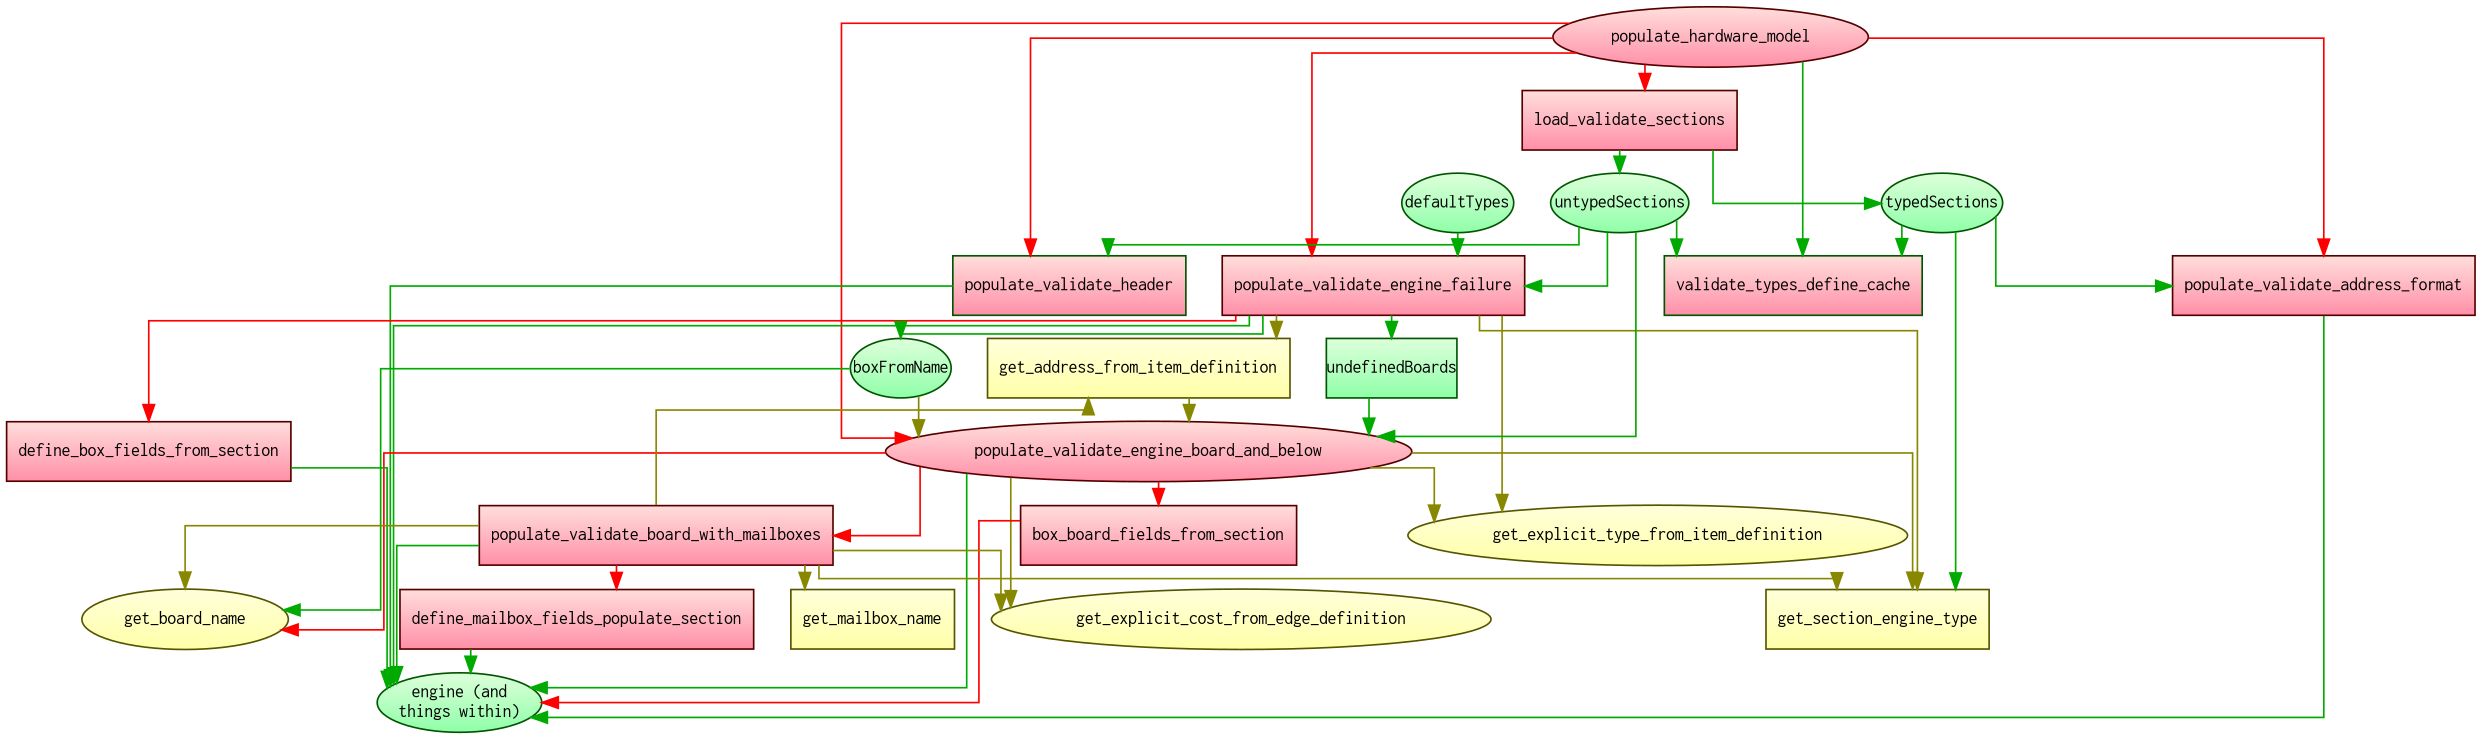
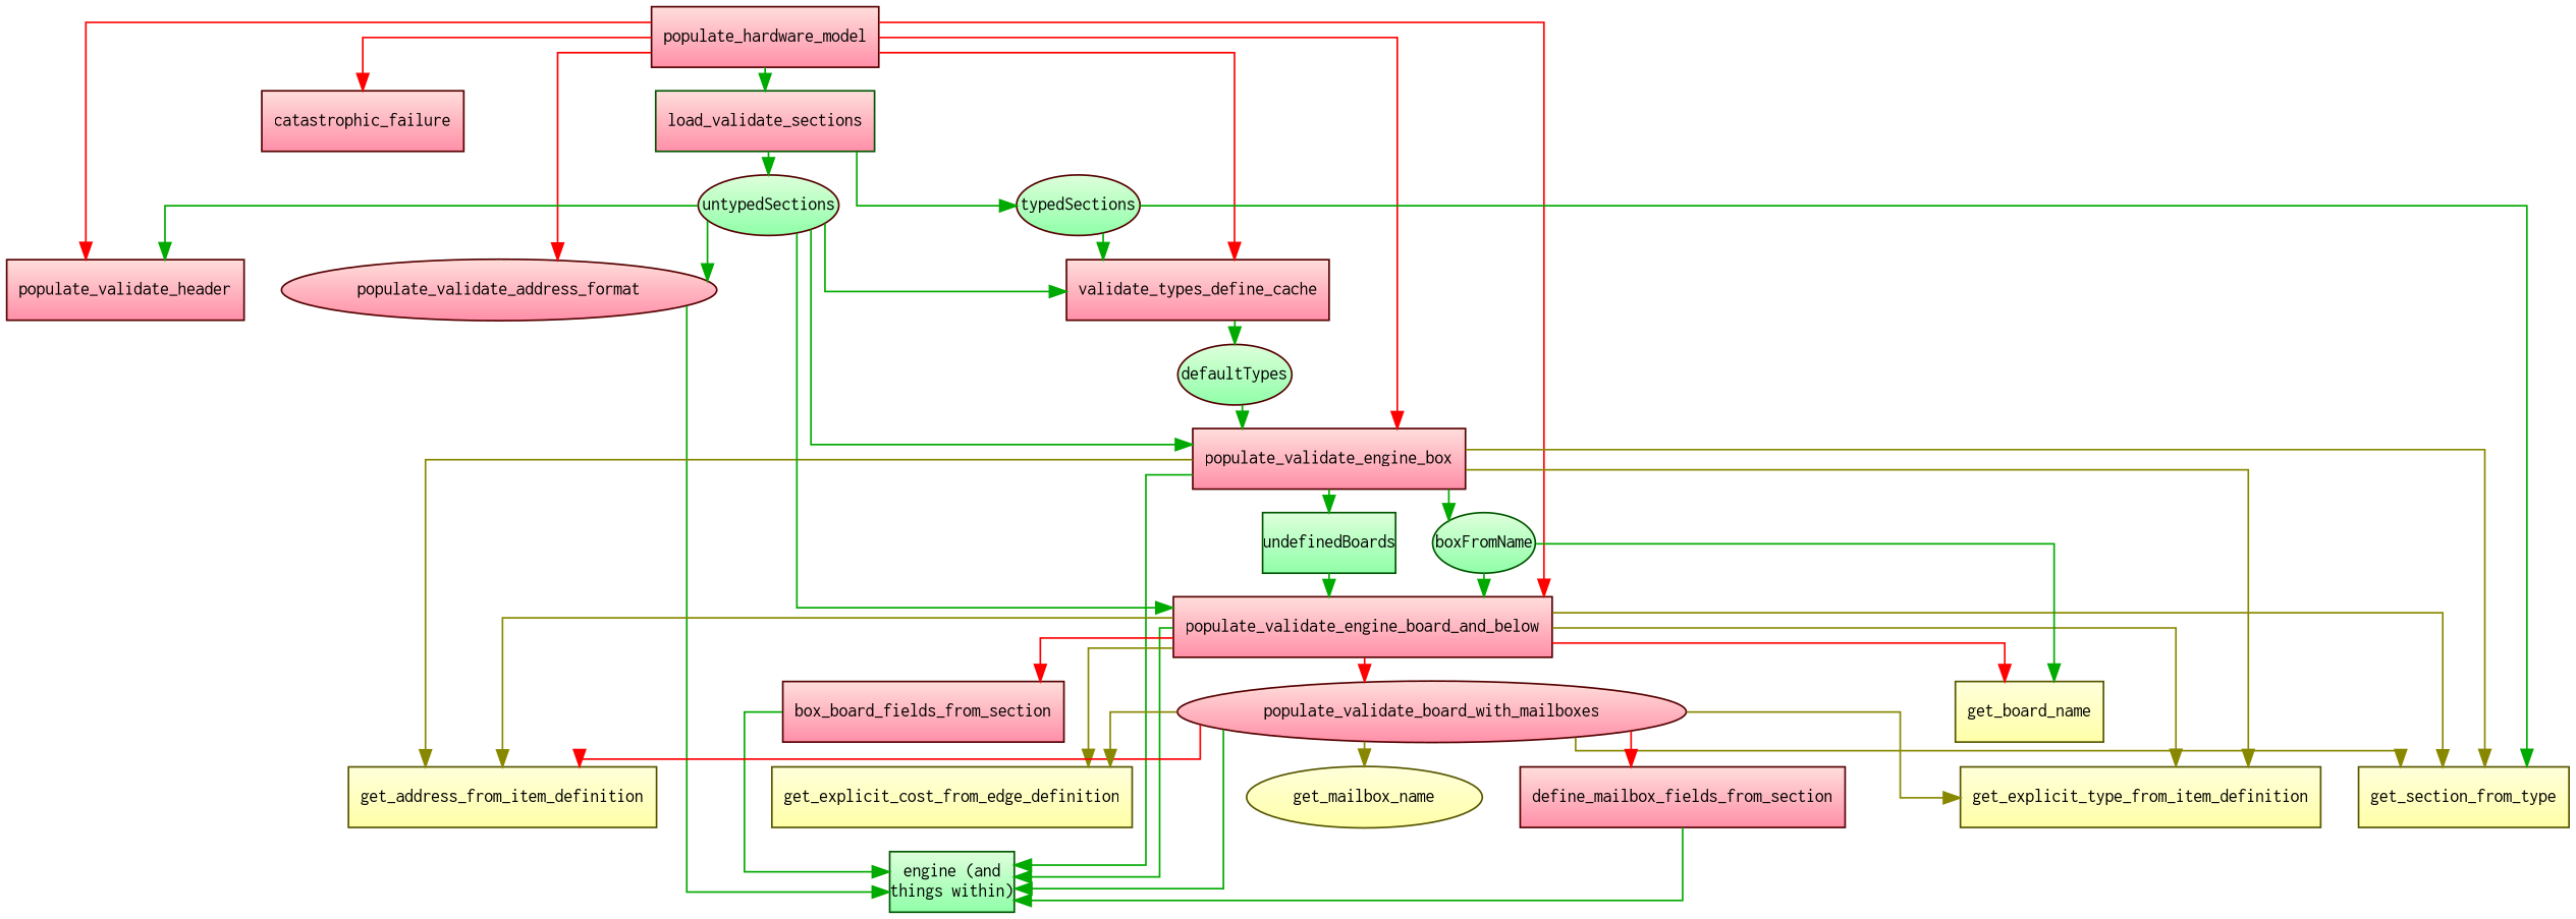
  digraph {
    fontname=Inconsolata
    fontsize=11
    nodesep=0.3
    rankdir=UD
    ranksep=0.2
    splines=ortho
    node [color="#550000" fillcolor="#ffdedb:#ff8fa8" fontname=Inconsolata fontsize=11 gradientangle=270 margin=0.1 shape=rect style=filled]
    edge [color="#00aa00"]
-   populate_hardware_model [shape=ellipse]
-   load_validate_sections
-   populate_validate_header [color="#005500"]
-   populate_validate_address_format
-   validate_types_define_cache [color="#005500"]
-   populate_validate_engine_box [label=populate_validate_engine_failure]
-   populate_validate_engine_board_and_below [shape=ellipse]
-   untypedSections [color="#005500" fillcolor="#deffdb:#8fffa8" margin=0 shape=ellipse]
-   typedSections [color="#005500" fillcolor="#deffdb:#8fffa8" margin=0 shape=ellipse]
-   n11 [color="#005500" fillcolor="#deffdb:#8fffa8" label="engine (and\nthings within)" margin=0 shape=ellipse]
-   defaultTypes [color="#005500" fillcolor="#deffdb:#8fffa8" margin=0 shape=ellipse]
-   define_box_fields_from_section
-   get_explicit_type_from_item_definition [color="#555500" fillcolor="#ffffdb:#ffffa8" shape=ellipse]
-   get_section_from_type [color="#555500" fillcolor="#ffffdb:#ffffa8" label=get_section_engine_type]
+   populate_hardware_model
+   catastrophic_failure
+   load_validate_sections [color="#005500"]
+   populate_validate_header
+   populate_validate_address_format [shape=ellipse]
+   validate_types_define_cache
+   populate_validate_engine_box
+   populate_validate_engine_board_and_below
+   untypedSections [fillcolor="#deffdb:#8fffa8" margin=0 shape=ellipse]
+   typedSections [fillcolor="#deffdb:#8fffa8" margin=0 shape=ellipse]
+   n11 [color="#005500" fillcolor="#deffdb:#8fffa8" label="engine (and\nthings within)" margin=0 shape=box]
+   defaultTypes [fillcolor="#deffdb:#8fffa8" margin=0 shape=ellipse]
+   get_explicit_type_from_item_definition [color="#555500" fillcolor="#ffffdb:#ffffa8"]
+   get_section_from_type [color="#555500" fillcolor="#ffffdb:#ffffa8"]
    get_address_from_item_definition [color="#555500" fillcolor="#ffffdb:#ffffa8"]
    boxFromName [color="#005500" fillcolor="#deffdb:#8fffa8" margin=0 shape=ellipse]
    undefinedBoards [color="#005500" fillcolor="#deffdb:#8fffa8" margin=0 shape=box]
    n19 [label=box_board_fields_from_section]
-   populate_validate_board_with_mailboxes
-   get_board_name [color="#555500" fillcolor="#ffffdb:#ffffa8" shape=ellipse]
-   get_explicit_cost_from_edge_definition [color="#555500" fillcolor="#ffffdb:#ffffa8" shape=ellipse]
-   define_mailbox_fields_from_section [label=define_mailbox_fields_populate_section]
-   get_mailbox_name [color="#555500" fillcolor="#ffffdb:#ffffa8"]
-   populate_hardware_model -> load_validate_sections [color="#ff0000"]
+   populate_validate_board_with_mailboxes [shape=ellipse]
+   get_board_name [color="#555500" fillcolor="#ffffdb:#ffffa8"]
+   get_explicit_cost_from_edge_definition [color="#555500" fillcolor="#ffffdb:#ffffa8"]
+   define_mailbox_fields_from_section
+   get_mailbox_name [color="#555500" fillcolor="#ffffdb:#ffffa8" shape=ellipse]
+   populate_hardware_model -> catastrophic_failure [color="#ff0000"]
+   populate_hardware_model -> load_validate_sections
    populate_hardware_model -> populate_validate_header [color="#ff0000"]
    populate_hardware_model -> populate_validate_address_format [color="#ff0000"]
-   populate_hardware_model -> validate_types_define_cache
+   populate_hardware_model -> validate_types_define_cache [color="#ff0000"]
    populate_hardware_model -> populate_validate_engine_box [color="#ff0000"]
    populate_hardware_model -> populate_validate_engine_board_and_below [color="#ff0000"]
    load_validate_sections -> untypedSections
    load_validate_sections -> typedSections
-   populate_validate_header -> n11
    populate_validate_address_format -> n11
+   validate_types_define_cache -> defaultTypes
    populate_validate_engine_box -> n11
-   populate_validate_engine_box -> define_box_fields_from_section [color="#ff0000"]
    populate_validate_engine_box -> get_explicit_type_from_item_definition [color="#888800"]
    populate_validate_engine_box -> get_section_from_type [color="#888800"]
    populate_validate_engine_box -> get_address_from_item_definition [color="#888800"]
    populate_validate_engine_box -> boxFromName
    populate_validate_engine_box -> undefinedBoards
    populate_validate_engine_board_and_below -> n11
    populate_validate_engine_board_and_below -> get_explicit_type_from_item_definition [color="#888800"]
    populate_validate_engine_board_and_below -> get_section_from_type [color="#888800"]
-   get_address_from_item_definition -> populate_validate_engine_board_and_below [color="#888800"]
+   populate_validate_engine_board_and_below -> get_address_from_item_definition [color="#888800"]
    populate_validate_engine_board_and_below -> n19 [color="#ff0000"]
    populate_validate_engine_board_and_below -> populate_validate_board_with_mailboxes [color="#ff0000"]
    populate_validate_engine_board_and_below -> get_board_name [color="#ff0000"]
    populate_validate_engine_board_and_below -> get_explicit_cost_from_edge_definition [color="#888800"]
    untypedSections -> populate_validate_header
-   typedSections -> populate_validate_address_format
+   untypedSections -> populate_validate_address_format
    untypedSections -> validate_types_define_cache
    untypedSections -> populate_validate_engine_box
    untypedSections -> populate_validate_engine_board_and_below
    typedSections -> validate_types_define_cache
    typedSections -> get_section_from_type
    defaultTypes -> populate_validate_engine_box
-   define_box_fields_from_section -> n11
-   boxFromName -> populate_validate_engine_board_and_below [color="#888800"]
+   boxFromName -> populate_validate_engine_board_and_below
    boxFromName -> get_board_name
    undefinedBoards -> populate_validate_engine_board_and_below
-   n19 -> n11 [color="#ff0000"]
+   n19 -> n11
    populate_validate_board_with_mailboxes -> n11
-   populate_validate_board_with_mailboxes -> get_board_name [color="#888800"]
+   populate_validate_board_with_mailboxes -> get_explicit_type_from_item_definition [color="#888800"]
    populate_validate_board_with_mailboxes -> get_section_from_type [color="#888800"]
-   populate_validate_board_with_mailboxes -> get_address_from_item_definition [color="#888800"]
+   populate_validate_board_with_mailboxes -> get_address_from_item_definition [color="#ff0000"]
    populate_validate_board_with_mailboxes -> get_explicit_cost_from_edge_definition [color="#888800"]
    populate_validate_board_with_mailboxes -> define_mailbox_fields_from_section [color="#ff0000"]
    populate_validate_board_with_mailboxes -> get_mailbox_name [color="#888800"]
    define_mailbox_fields_from_section -> n11
  }
